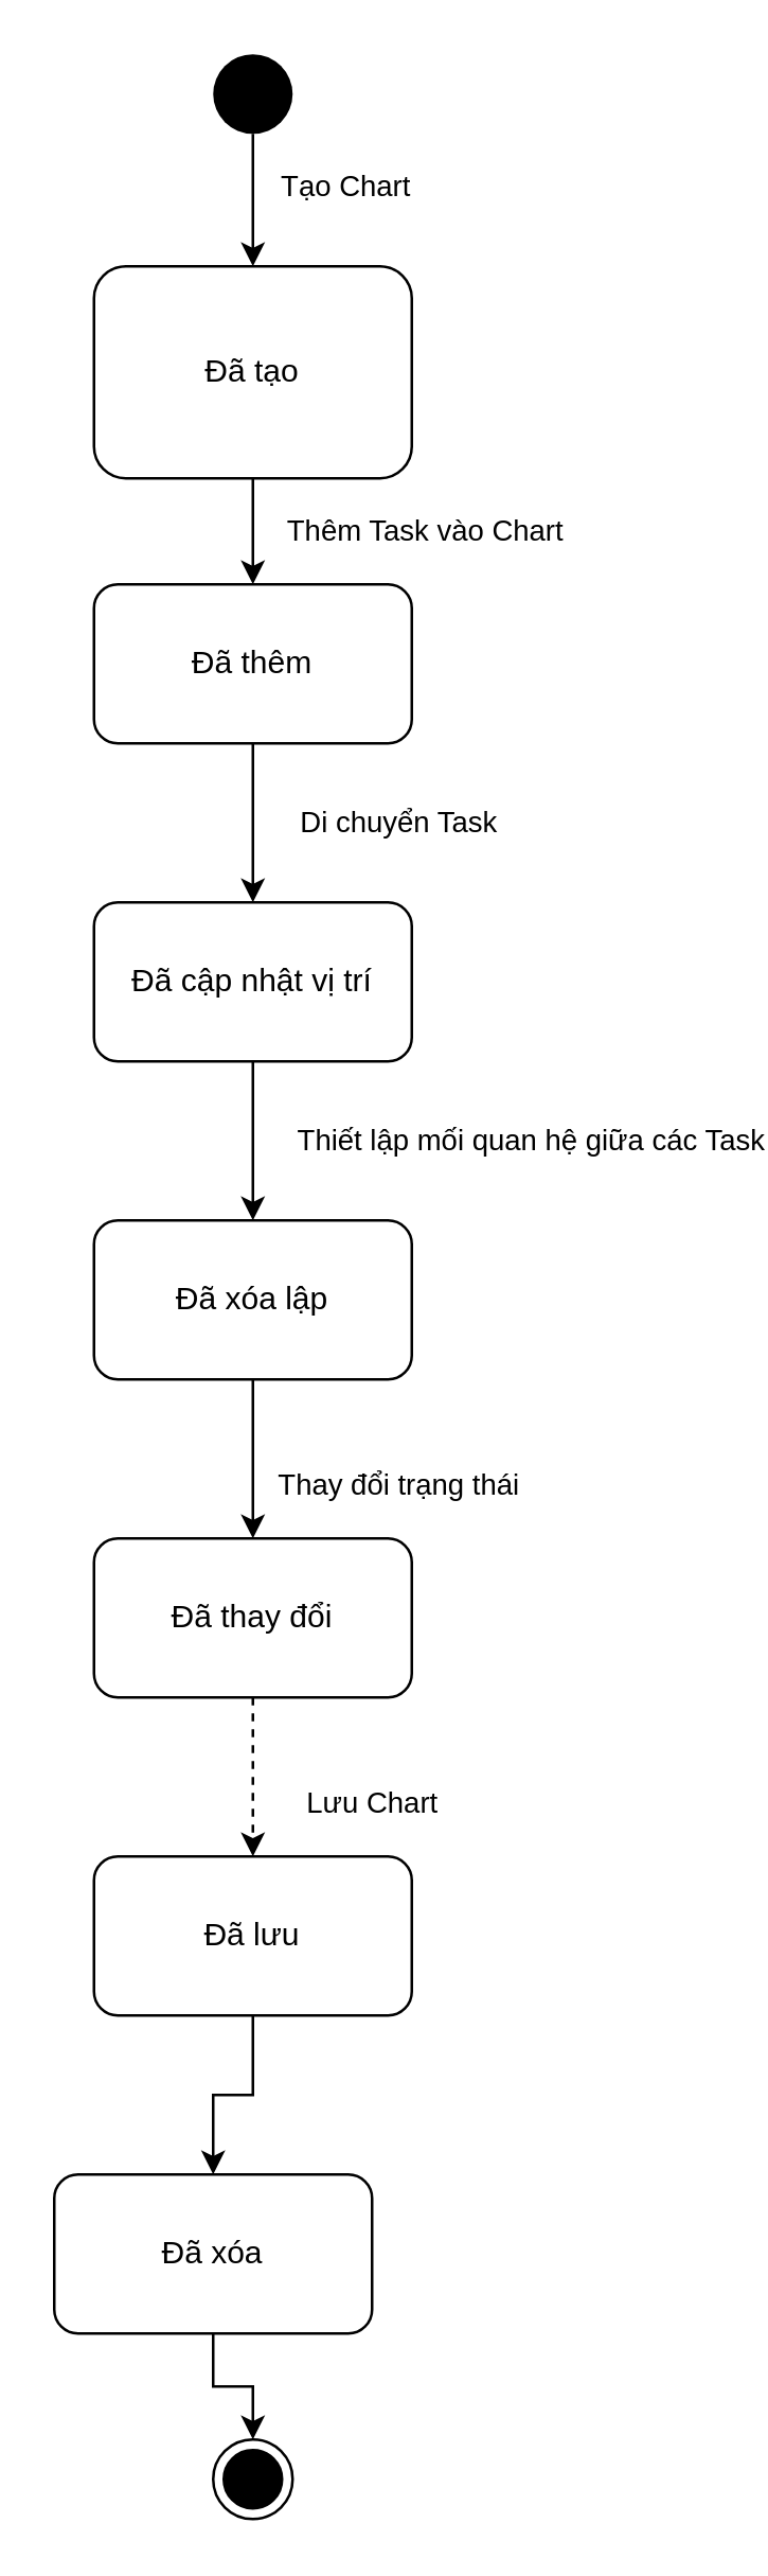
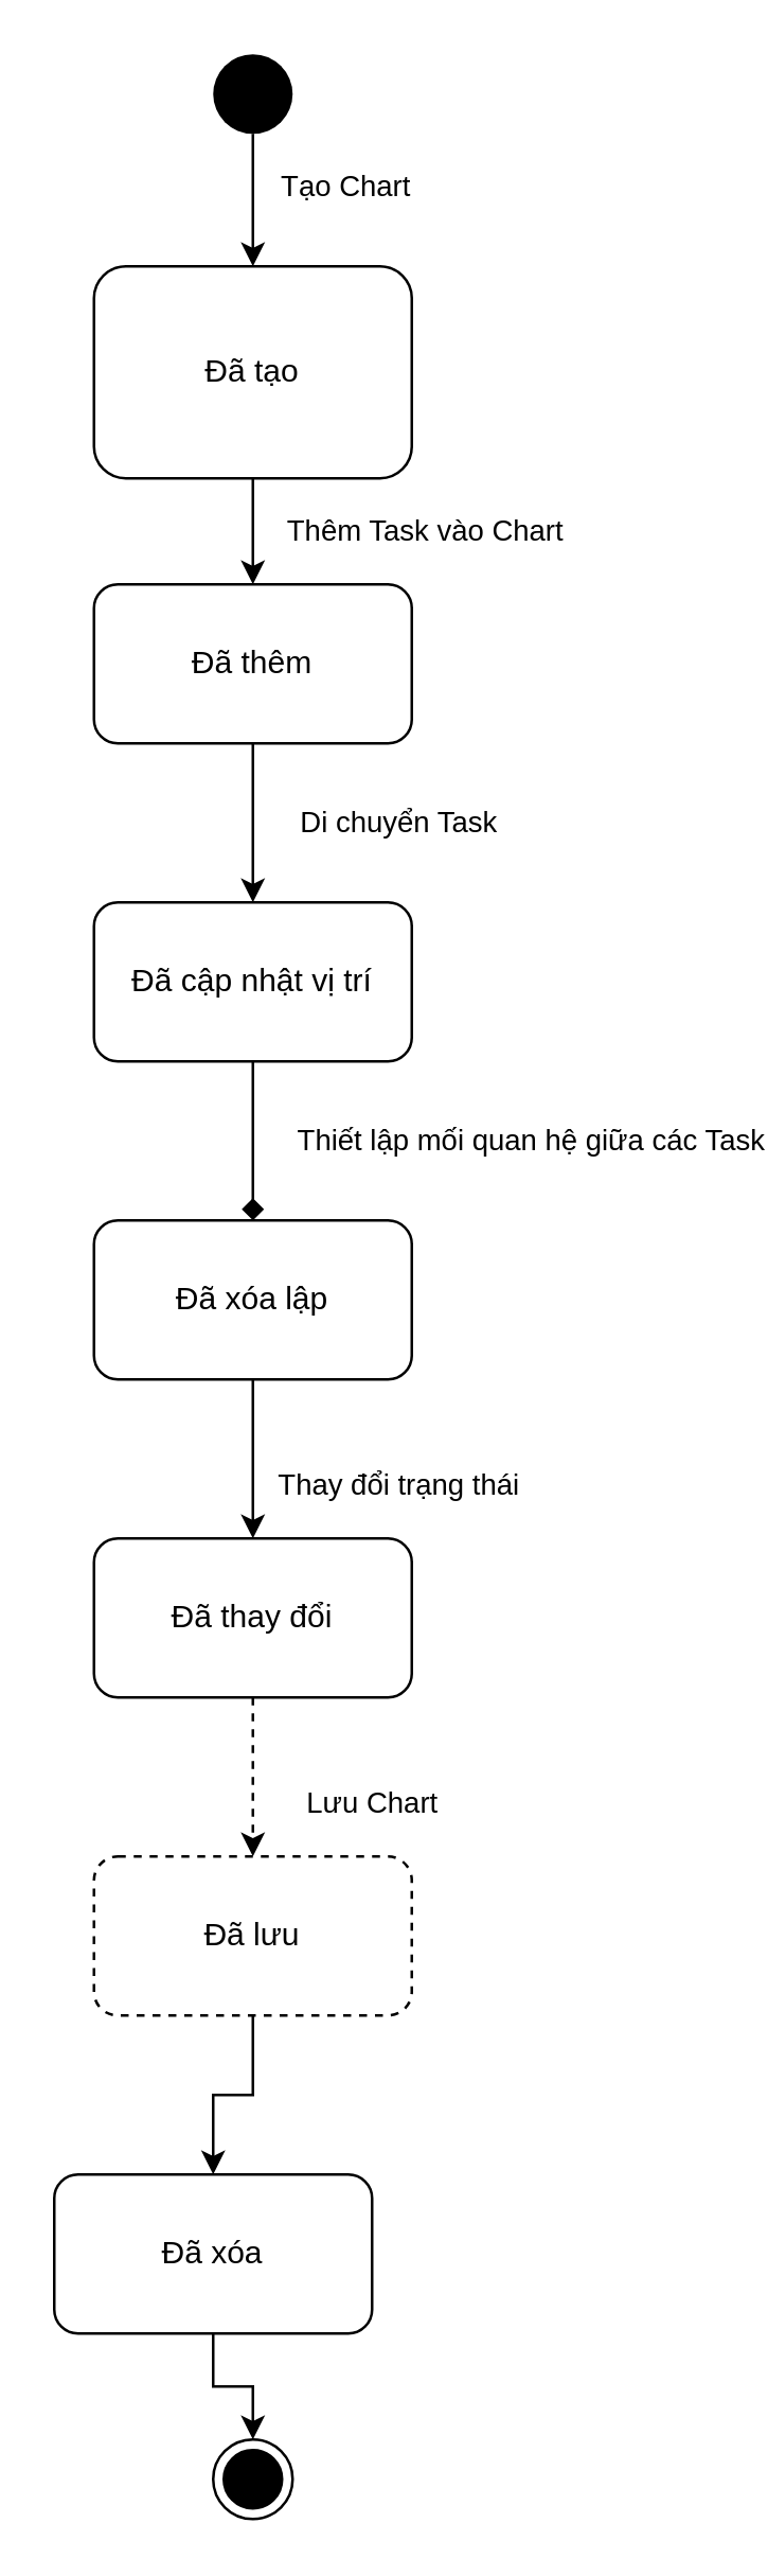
  <mxCell id="0" />
  <mxCell id="1" parent="0" />
  <mxCell id="2" value="Thêm Task vào Chart" style="edgeStyle=orthogonalEdgeStyle;rounded=0;orthogonalLoop=1;jettySize=auto;html=1;exitX=0.5;exitY=1;exitDx=0;exitDy=0;" edge="1" parent="1" source="13" target="4"><mxGeometry y="65" relative="1" as="geometry"><mxPoint x="95" y="150" as="sourcePoint" /><mxPoint x="150" y="200" as="targetPoint" /><mxPoint as="offset" /></mxGeometry></mxCell>
  <mxCell id="3" value="Di chuyển Task" style="edgeStyle=orthogonalEdgeStyle;rounded=0;orthogonalLoop=1;jettySize=auto;html=1;exitX=0.5;exitY=1;exitDx=0;exitDy=0;entryX=0.5;entryY=0;entryDx=0;entryDy=0;" edge="1" parent="1" source="4" target="6"><mxGeometry y="55" relative="1" as="geometry"><mxPoint as="offset" /></mxGeometry></mxCell>
  <mxCell id="4" value="Đã thêm" style="rounded=1;whiteSpace=wrap;html=1;" vertex="1" parent="1"><mxGeometry x="35" y="220" width="120" height="60" as="geometry" /></mxCell>
- <mxCell id="5" value="Thiết lập mối quan hệ giữa các Task" style="edgeStyle=orthogonalEdgeStyle;rounded=0;orthogonalLoop=1;jettySize=auto;html=1;" edge="1" parent="1" source="6" target="8"><mxGeometry y="105" relative="1" as="geometry"><mxPoint as="offset" /></mxGeometry></mxCell>
+ <mxCell id="5" value="Thiết lập mối quan hệ giữa các Task" style="edgeStyle=orthogonalEdgeStyle;rounded=0;orthogonalLoop=1;jettySize=auto;html=1;endArrow=diamond;" edge="1" parent="1" source="6" target="8"><mxGeometry y="105" relative="1" as="geometry"><mxPoint as="offset" /></mxGeometry></mxCell>
  <mxCell id="6" value="Đã cập nhật vị trí" style="rounded=1;whiteSpace=wrap;html=1;" vertex="1" parent="1"><mxGeometry x="35" y="340" width="120" height="60" as="geometry" /></mxCell>
  <mxCell id="7" value="Thay đổi trạng thái" style="edgeStyle=orthogonalEdgeStyle;rounded=0;orthogonalLoop=1;jettySize=auto;html=1;exitX=0.5;exitY=1;exitDx=0;exitDy=0;" edge="1" parent="1" source="8" target="10"><mxGeometry x="0.333" y="55" relative="1" as="geometry"><mxPoint as="offset" /></mxGeometry></mxCell>
  <mxCell id="8" value="Đã xóa lập" style="rounded=1;whiteSpace=wrap;html=1;" vertex="1" parent="1"><mxGeometry x="35" y="460" width="120" height="60" as="geometry" /></mxCell>
  <mxCell id="9" value="Lưu Chart" style="edgeStyle=orthogonalEdgeStyle;rounded=0;orthogonalLoop=1;jettySize=auto;html=1;exitX=0.5;exitY=1;exitDx=0;exitDy=0;dashed=1;" edge="1" parent="1" source="10" target="12"><mxGeometry x="0.333" y="45" relative="1" as="geometry"><mxPoint x="120" y="690" as="targetPoint" /><mxPoint as="offset" /></mxGeometry></mxCell>
  <mxCell id="10" value="Đã thay đổi" style="rounded=1;whiteSpace=wrap;html=1;" vertex="1" parent="1"><mxGeometry x="35" y="580" width="120" height="60" as="geometry" /></mxCell>
  <mxCell id="11" value="Xóa Chart" style="edgeStyle=orthogonalEdgeStyle;rounded=0;orthogonalLoop=1;jettySize=auto;html=1;exitX=0.5;exitY=1;exitDx=0;exitDy=0;entryX=0.5;entryY=0;entryDx=0;entryDy=0;" edge="1" parent="1" source="12" target="17"><mxGeometry y="45" relative="1" as="geometry"><mxPoint x="120" y="800" as="targetPoint" /><mxPoint as="offset" /></mxGeometry></mxCell>
- <mxCell id="12" value="Đã lưu" style="rounded=1;whiteSpace=wrap;html=1;" vertex="1" parent="1"><mxGeometry x="35" y="700" width="120" height="60" as="geometry" /></mxCell>
+ <mxCell id="12" value="Đã lưu" style="rounded=1;whiteSpace=wrap;html=1;dashed=1;" vertex="1" parent="1"><mxGeometry x="35" y="700" width="120" height="60" as="geometry" /></mxCell>
  <mxCell id="13" value="Đã tạo" style="rounded=1;whiteSpace=wrap;html=1;" vertex="1" parent="1"><mxGeometry x="35" y="100" width="120" height="80" as="geometry" /></mxCell>
  <mxCell id="14" value="Tạo Chart" style="edgeStyle=orthogonalEdgeStyle;rounded=0;orthogonalLoop=1;jettySize=auto;html=1;exitX=0.5;exitY=1;exitDx=0;exitDy=0;" edge="1" parent="1" source="15" target="13"><mxGeometry x="-0.2" y="35" relative="1" as="geometry"><mxPoint x="95" y="40" as="sourcePoint" /><mxPoint as="offset" /></mxGeometry></mxCell>
  <mxCell id="15" value="" style="ellipse;fillColor=#000000;strokeColor=none;" vertex="1" parent="1"><mxGeometry x="80" y="20" width="30" height="30" as="geometry" /></mxCell>
  <mxCell id="16" style="edgeStyle=orthogonalEdgeStyle;rounded=0;orthogonalLoop=1;jettySize=auto;html=1;exitX=0.5;exitY=1;exitDx=0;exitDy=0;entryX=0.5;entryY=0;entryDx=0;entryDy=0;" edge="1" parent="1" source="17" target="18"><mxGeometry relative="1" as="geometry" /></mxCell>
  <mxCell id="17" value="Đã xóa" style="rounded=1;whiteSpace=wrap;html=1;" vertex="1" parent="1"><mxGeometry x="20" y="820" width="120" height="60" as="geometry" /></mxCell>
  <mxCell id="18" value="" style="ellipse;html=1;shape=endState;fillColor=#000000;strokeColor=#000000;" vertex="1" parent="1"><mxGeometry x="80" y="920" width="30" height="30" as="geometry" /></mxCell>
